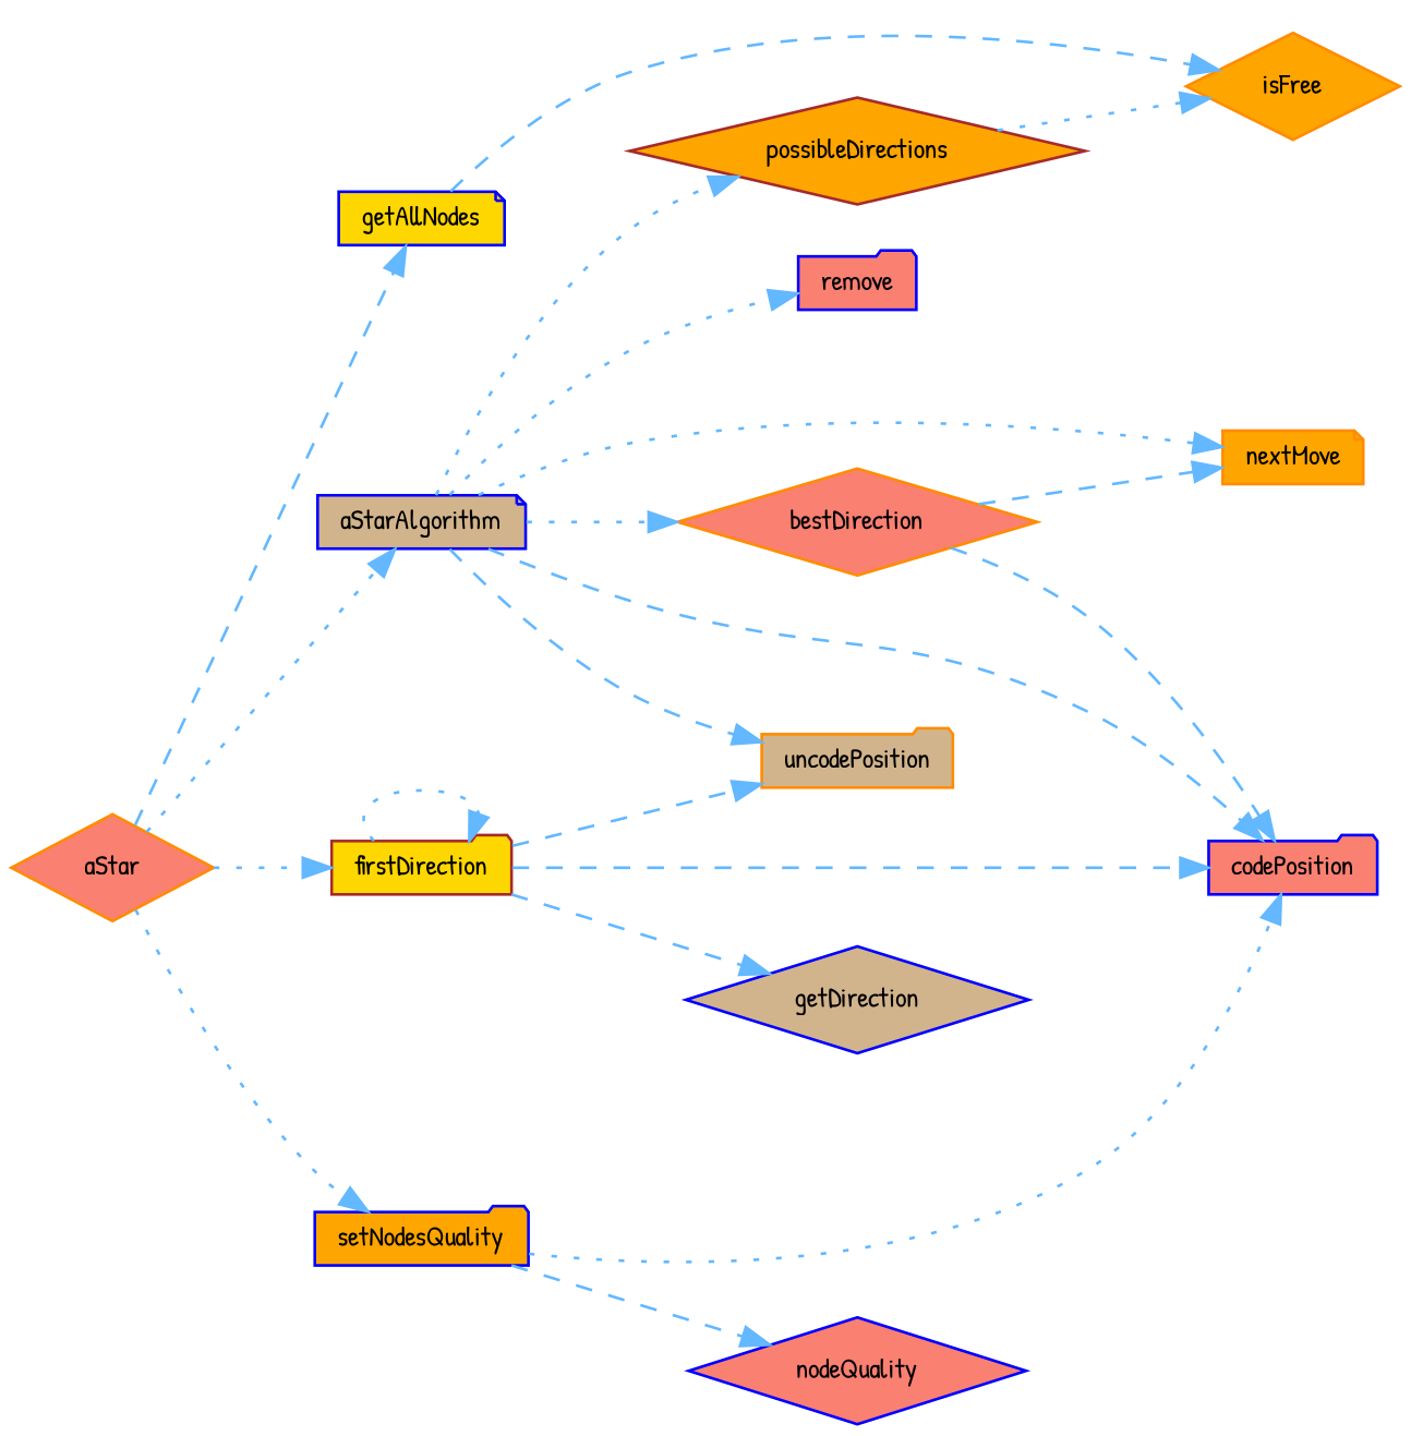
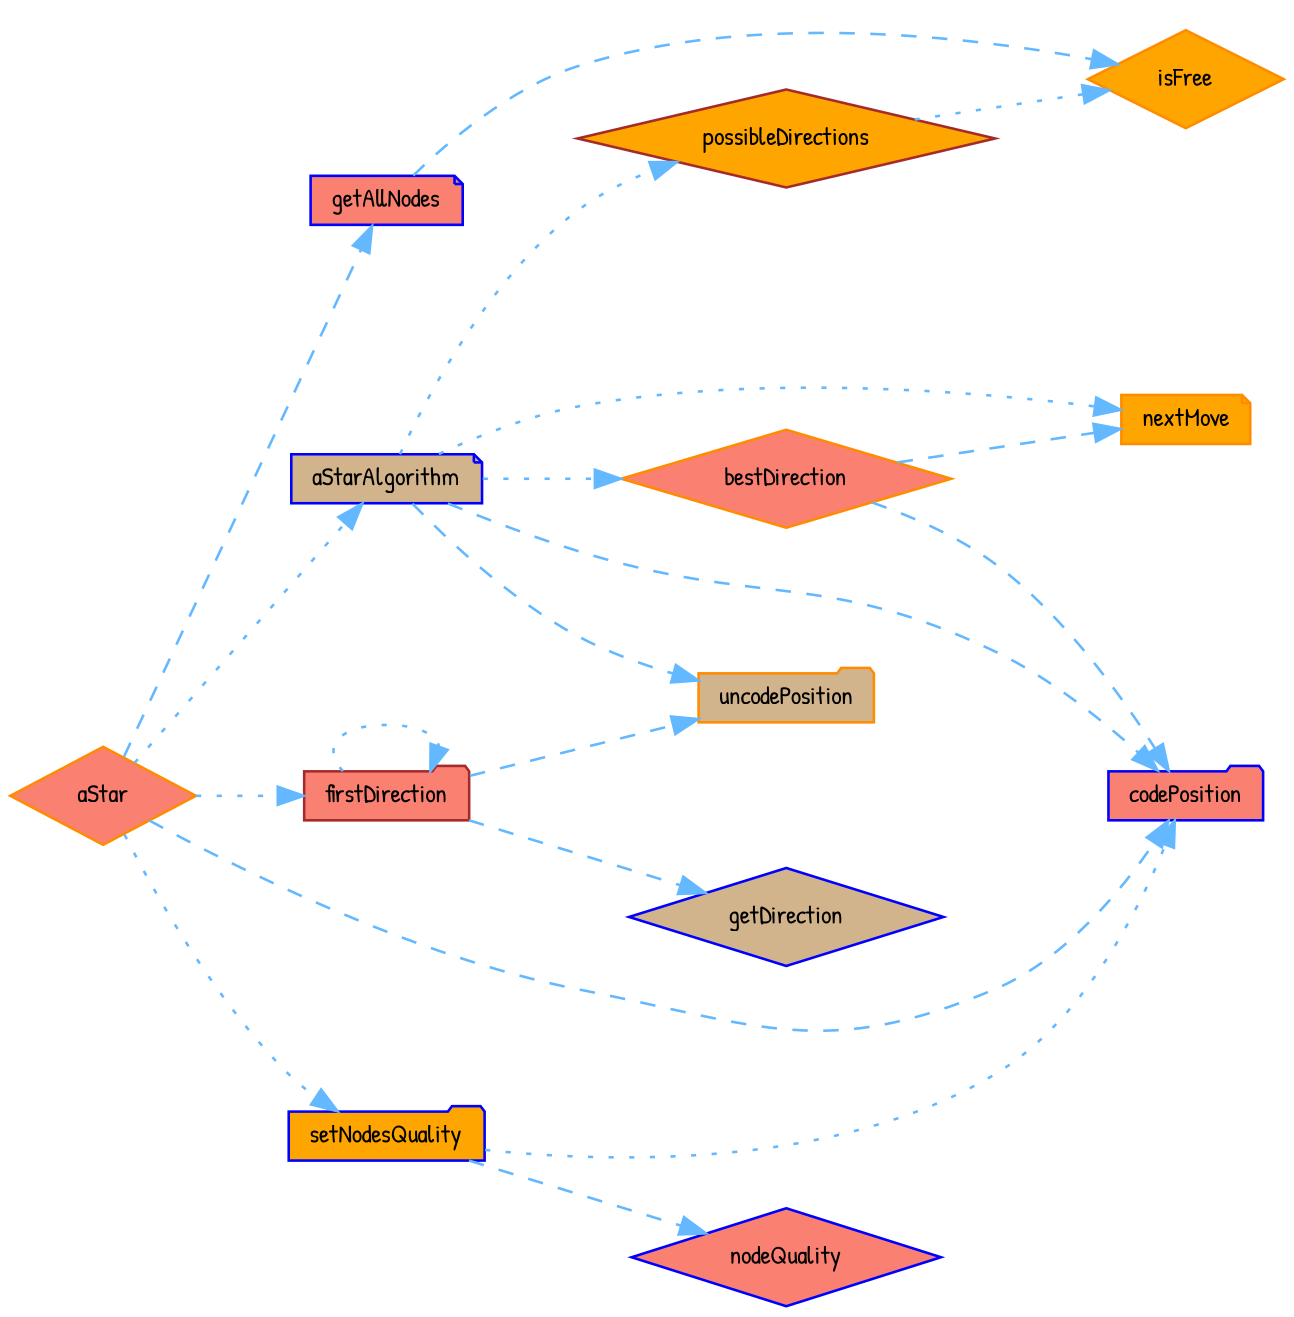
  digraph {
    fontname="Patrick Hand"
    rankdir=LR
    node [color=blue fillcolor=salmon fontname="Patrick Hand" fontsize=10 shape=diamond style=filled]
    edge [color=steelblue1 fontname="Patrick Hand" fontsize=10 labelfontname=Helvetica labelfontsize=10 style=dotted]
    n1 [color=darkorange fontcolor=black height=0.2 label=aStar width=0.4]
    n2 [fillcolor=tan height=0.2 label=aStarAlgorithm shape=note width=0.4]
-   n3 [color=brown fillcolor=gold height=0.2 label=firstDirection shape=folder width=0.4]
-   n4 [fillcolor=gold height=0.2 label=getAllNodes shape=note width=0.4]
+   n3 [color=brown height=0.2 label=firstDirection shape=folder width=0.4]
+   n4 [height=0.2 label=getAllNodes shape=note width=0.4]
    n5 [fillcolor=orange height=0.2 label=setNodesQuality shape=folder width=0.4]
    n6 [color=darkorange height=0.2 label=bestDirection width=0.4]
    n7 [height=0.2 label=codePosition shape=folder width=0.4]
    n8 [color=darkorange fillcolor=orange height=0.2 label=nextMove shape=note width=0.4]
    n9 [color=brown fillcolor=orange height=0.2 label=possibleDirections width=0.4]
-   n10 [height=0.2 label=remove shape=folder width=0.4]
    n11 [color=darkorange fillcolor=tan height=0.2 label=uncodePosition shape=folder width=0.4]
    n12 [fillcolor=tan height=0.2 label=getDirection width=0.4]
    n13 [color=darkorange fillcolor=orange height=0.2 label=isFree width=0.4]
    n14 [height=0.2 label=nodeQuality width=0.4]
    n1 -> n2
    n1 -> n3
    n1 -> n4 [style=dashed]
    n1 -> n5
    n2 -> n6
    n2 -> n7 [style=dashed]
    n2 -> n8
    n2 -> n9
-   n2 -> n10
    n2 -> n11 [style=dashed]
    n3 -> n3
-   n3 -> n7 [style=dashed]
+   n1 -> n7 [style=dashed]
    n3 -> n11 [style=dashed]
    n3 -> n12 [style=dashed]
    n4 -> n13 [style=dashed]
    n5 -> n7
    n5 -> n14 [style=dashed]
    n6 -> n7 [style=dashed]
    n6 -> n8 [style=dashed]
    n9 -> n13
  }
